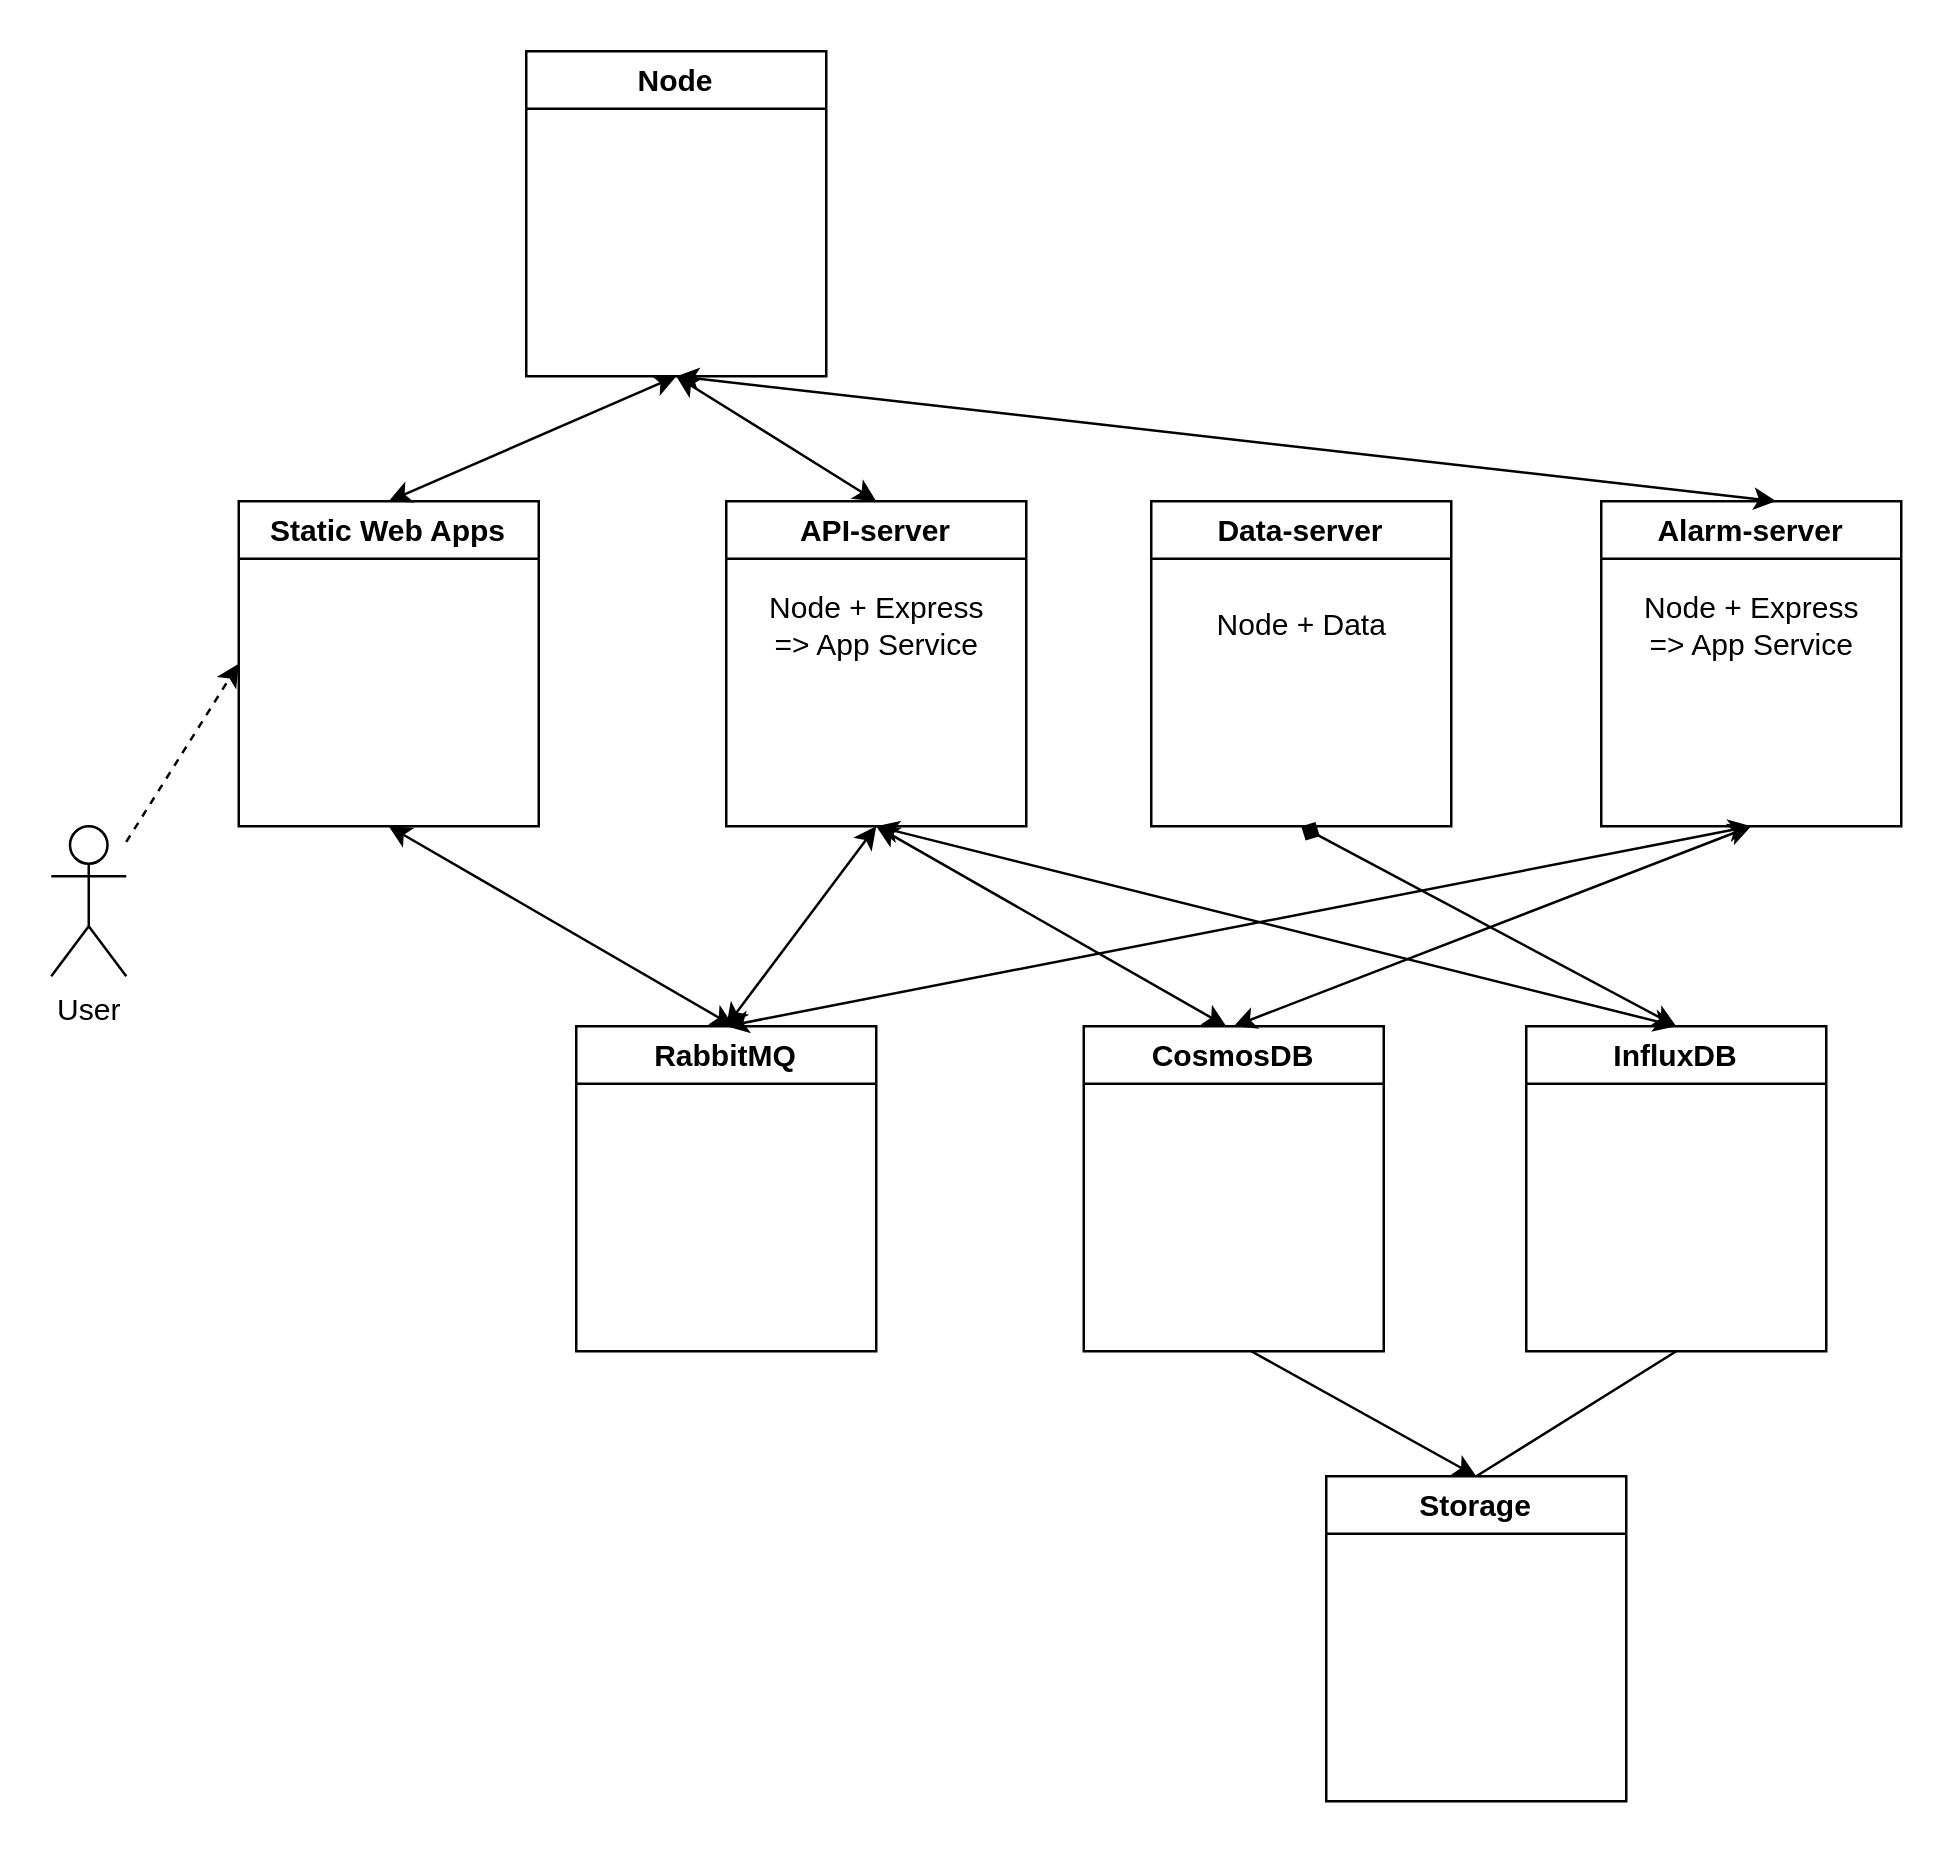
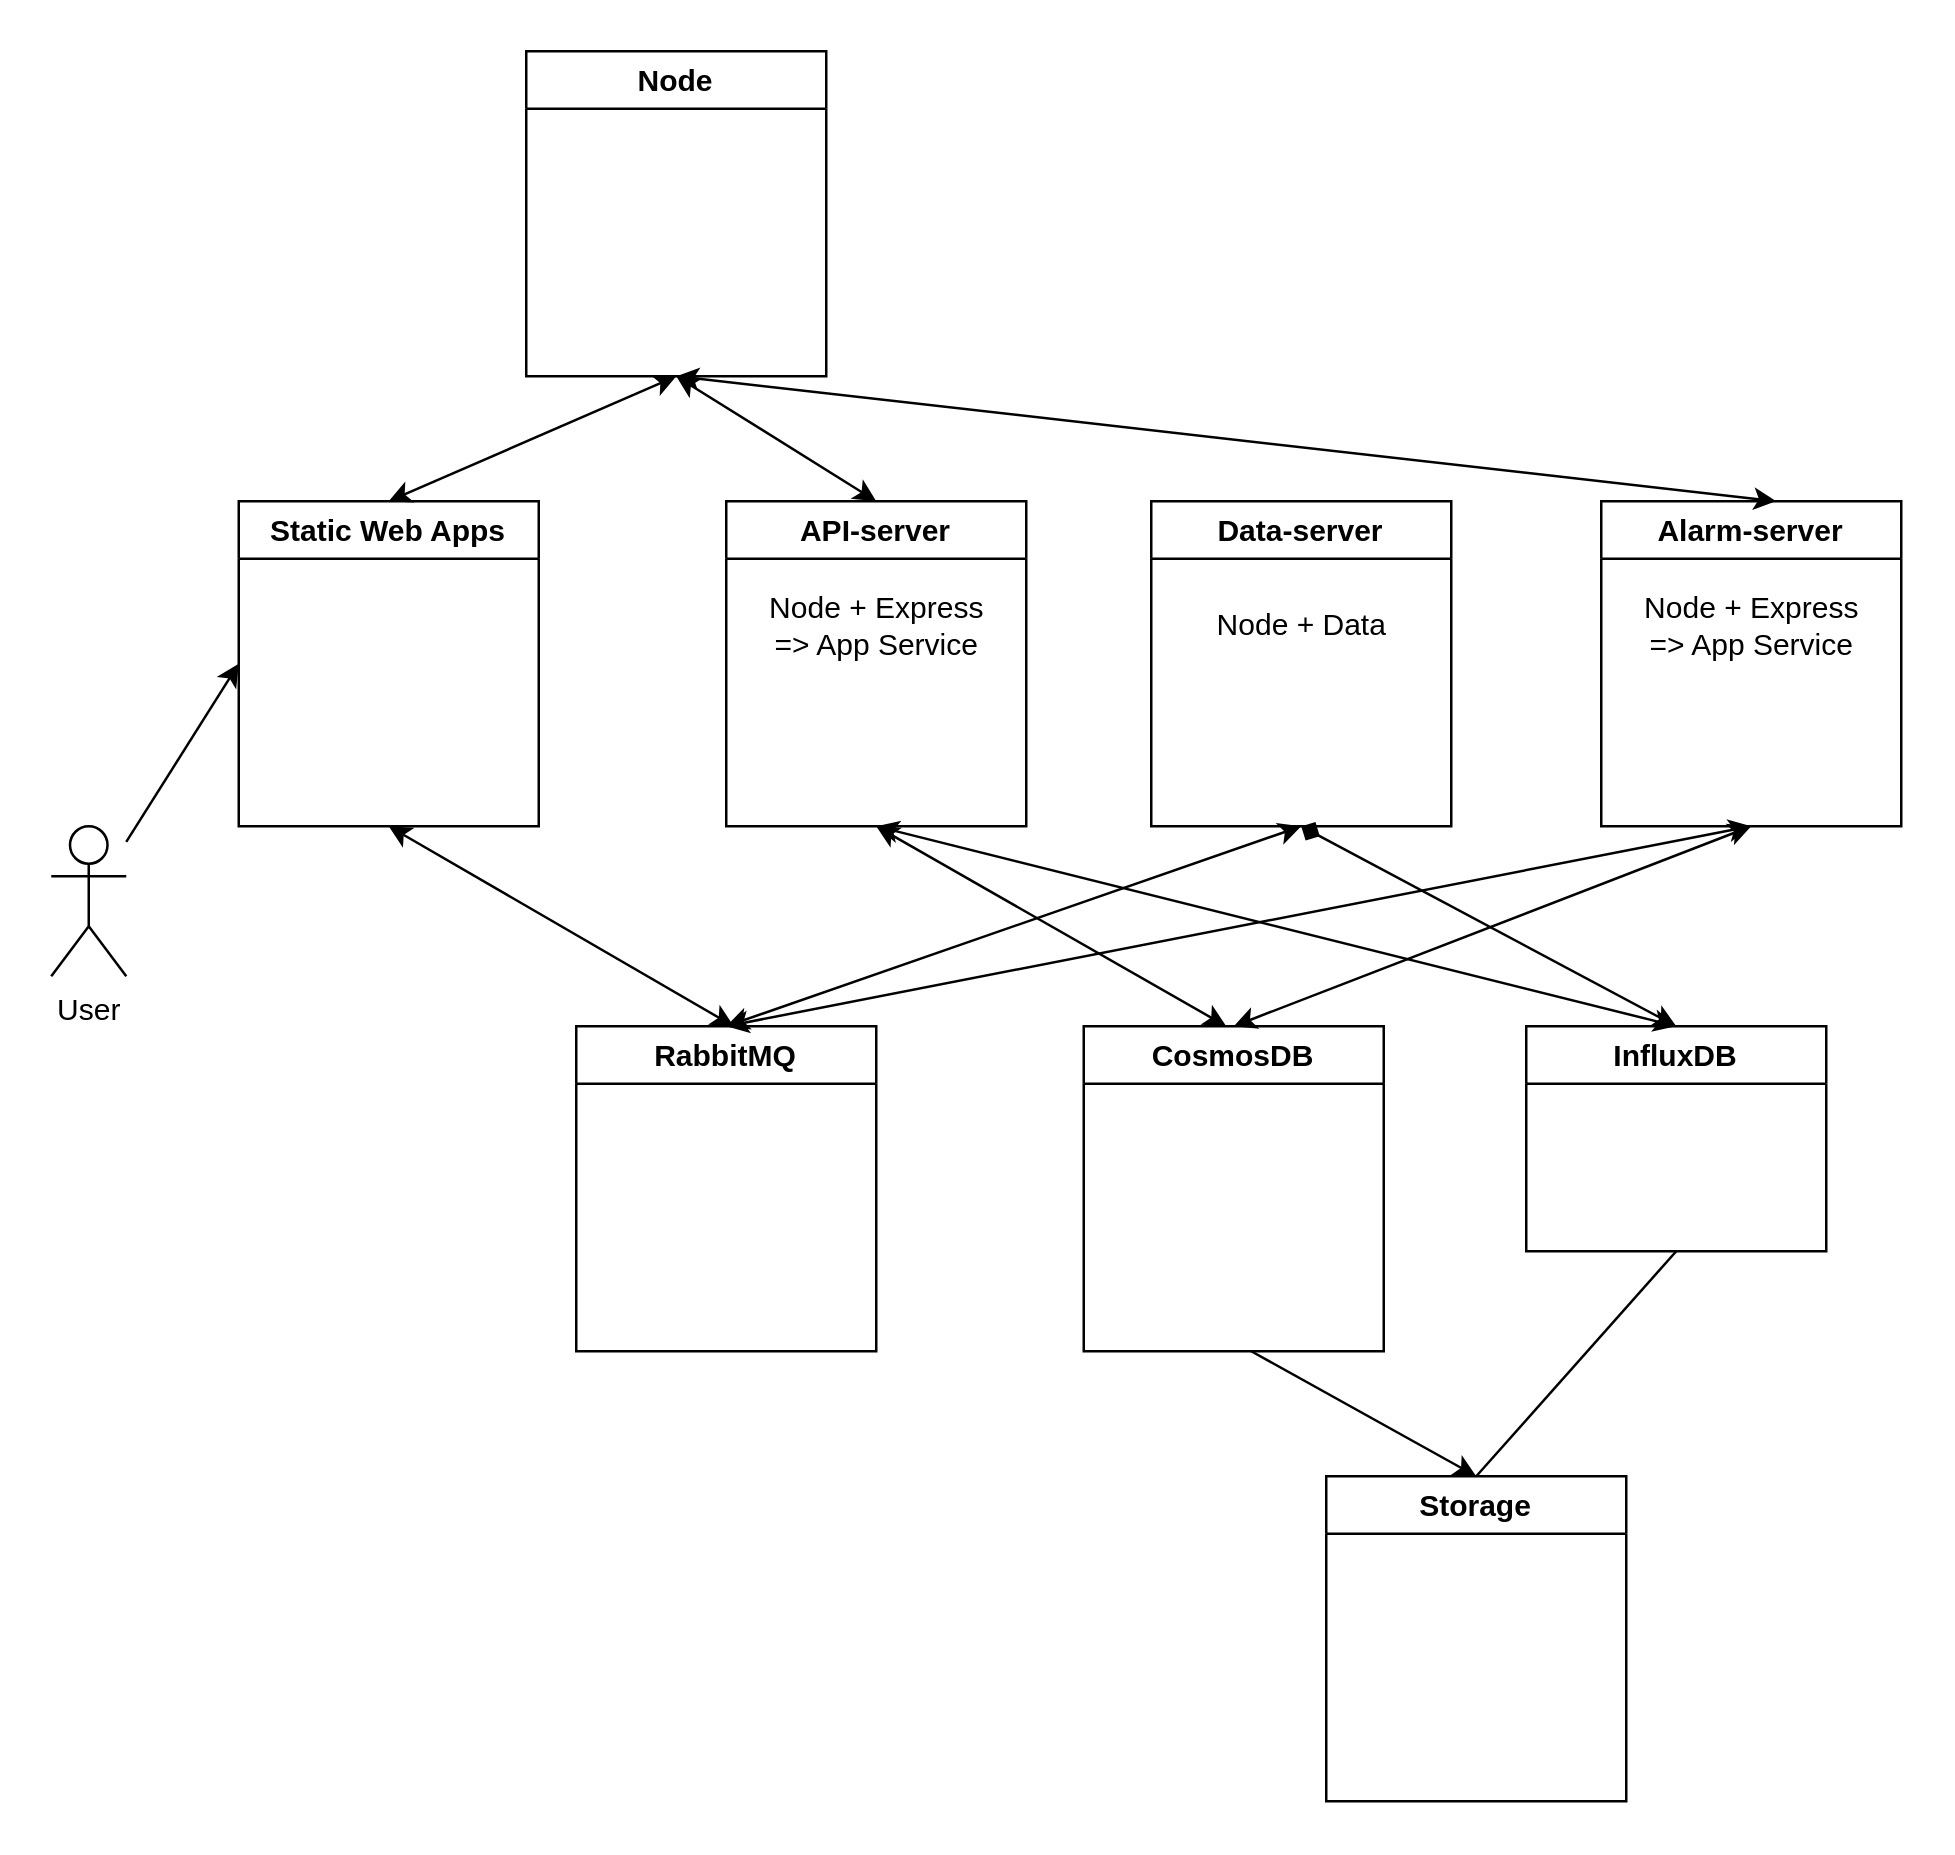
  <mxCell id="0" />
  <mxCell id="1" parent="0" />
  <mxCell id="2" value="API-server" style="swimlane;" vertex="1" parent="1"><mxGeometry x="290" y="200" width="120" height="130" as="geometry" /></mxCell>
  <mxCell id="3" value="Data-server" style="swimlane;" vertex="1" parent="1"><mxGeometry x="460" y="200" width="120" height="130" as="geometry" /></mxCell>
  <mxCell id="4" value="Static Web Apps" style="swimlane;" vertex="1" parent="1"><mxGeometry x="95" y="200" width="120" height="130" as="geometry" /></mxCell>
  <mxCell id="5" value="RabbitMQ" style="swimlane;" vertex="1" parent="1"><mxGeometry x="230" y="410" width="120" height="130" as="geometry" /></mxCell>
  <mxCell id="6" value="CosmosDB" style="swimlane;" vertex="1" parent="1"><mxGeometry x="433" y="410" width="120" height="130" as="geometry" /></mxCell>
- <mxCell id="7" value="InfluxDB" style="swimlane;" vertex="1" parent="1"><mxGeometry x="610" y="410" width="120" height="130" as="geometry" /></mxCell>
+ <mxCell id="7" value="InfluxDB" style="swimlane;" vertex="1" parent="1"><mxGeometry x="610" y="410" width="120" height="90" as="geometry" /></mxCell>
  <mxCell id="8" value="Alarm-server" style="swimlane;" vertex="1" parent="1"><mxGeometry x="640" y="200" width="120" height="130" as="geometry" /></mxCell>
  <mxCell id="9" value="Node + Express&lt;br&gt;=&amp;gt; App Service" style="text;html=1;align=center;verticalAlign=middle;resizable=0;points=[];autosize=1;strokeColor=none;" vertex="1" parent="1"><mxGeometry x="300" y="235" width="100" height="30" as="geometry" /></mxCell>
  <mxCell id="10" value="Node + Data" style="text;html=1;align=center;verticalAlign=middle;resizable=0;points=[];autosize=1;strokeColor=none;" vertex="1" parent="1"><mxGeometry x="470" y="240" width="100" height="20" as="geometry" /></mxCell>
  <mxCell id="11" value="Node + Express&lt;br&gt;=&amp;gt; App Service" style="text;html=1;align=center;verticalAlign=middle;resizable=0;points=[];autosize=1;strokeColor=none;" vertex="1" parent="1"><mxGeometry x="650" y="235" width="100" height="30" as="geometry" /></mxCell>
  <mxCell id="12" value="" style="endArrow=classic;html=1;" edge="1" parent="1"><mxGeometry width="50" height="50" relative="1" as="geometry"><mxPoint x="500" y="540" as="sourcePoint" /><mxPoint x="590" y="590" as="targetPoint" /></mxGeometry></mxCell>
  <mxCell id="13" value="" style="endArrow=none;html=1;exitX=0.5;exitY=1;exitDx=0;exitDy=0;startArrow=none;entryX=0.5;entryY=0;entryDx=0;entryDy=0;" edge="1" parent="1" source="7" target="23"><mxGeometry width="50" height="50" relative="1" as="geometry"><mxPoint x="600" y="540" as="sourcePoint" /><mxPoint x="590" y="620" as="targetPoint" /></mxGeometry></mxCell>
  <mxCell id="14" value="" style="endArrow=diamond;startArrow=classic;html=1;entryX=0.5;entryY=1;entryDx=0;entryDy=0;exitX=0.5;exitY=0;exitDx=0;exitDy=0;" edge="1" parent="1" source="7" target="3"><mxGeometry width="50" height="50" relative="1" as="geometry"><mxPoint x="600" y="540" as="sourcePoint" /><mxPoint x="650" y="490" as="targetPoint" /></mxGeometry></mxCell>
  <mxCell id="15" value="" style="endArrow=classic;startArrow=classic;html=1;entryX=0.5;entryY=1;entryDx=0;entryDy=0;" edge="1" parent="1" target="2"><mxGeometry width="50" height="50" relative="1" as="geometry"><mxPoint x="490" y="410" as="sourcePoint" /><mxPoint x="650" y="490" as="targetPoint" /></mxGeometry></mxCell>
  <mxCell id="16" value="" style="endArrow=classic;startArrow=classic;html=1;exitX=0.5;exitY=0;exitDx=0;exitDy=0;" edge="1" parent="1" source="4"><mxGeometry width="50" height="50" relative="1" as="geometry"><mxPoint x="240" y="270" as="sourcePoint" /><mxPoint x="270" y="150" as="targetPoint" /></mxGeometry></mxCell>
  <mxCell id="17" value="" style="endArrow=classic;startArrow=classic;html=1;entryX=0.5;entryY=1;entryDx=0;entryDy=0;" edge="1" parent="1" target="4"><mxGeometry width="50" height="50" relative="1" as="geometry"><mxPoint x="293" y="410" as="sourcePoint" /><mxPoint x="650" y="490" as="targetPoint" /></mxGeometry></mxCell>
  <mxCell id="18" value="User" style="shape=umlActor;verticalLabelPosition=bottom;verticalAlign=top;html=1;outlineConnect=0;" vertex="1" parent="1"><mxGeometry x="20" y="330" width="30" height="60" as="geometry" /></mxCell>
- <mxCell id="19" value="" style="endArrow=classic;html=1;entryX=0;entryY=0.5;entryDx=0;entryDy=0;dashed=1;" edge="1" parent="1" source="18" target="4"><mxGeometry width="50" height="50" relative="1" as="geometry"><mxPoint x="50" y="260" as="sourcePoint" /><mxPoint x="650" y="490" as="targetPoint" /></mxGeometry></mxCell>
- <mxCell id="20" value="" style="endArrow=classic;startArrow=classic;html=1;exitX=0.5;exitY=0;exitDx=0;exitDy=0;entryX=0.5;entryY=1;entryDx=0;entryDy=0;" edge="1" parent="1" source="5" target="2"><mxGeometry width="50" height="50" relative="1" as="geometry"><mxPoint x="291.96" y="417.01" as="sourcePoint" /><mxPoint x="190" y="340" as="targetPoint" /></mxGeometry></mxCell>
+ <mxCell id="19" value="" style="endArrow=classic;html=1;entryX=0;entryY=0.5;entryDx=0;entryDy=0;" edge="1" parent="1" source="18" target="4"><mxGeometry width="50" height="50" relative="1" as="geometry"><mxPoint x="50" y="260" as="sourcePoint" /><mxPoint x="650" y="490" as="targetPoint" /></mxGeometry></mxCell>
  <mxCell id="21" value="" style="endArrow=classic;startArrow=classic;html=1;exitX=0.5;exitY=0;exitDx=0;exitDy=0;" edge="1" parent="1" source="7"><mxGeometry width="50" height="50" relative="1" as="geometry"><mxPoint x="520" y="420" as="sourcePoint" /><mxPoint x="350" y="330" as="targetPoint" /></mxGeometry></mxCell>
+ <mxCell id="22" value="" style="endArrow=classic;startArrow=classic;html=1;exitX=0.5;exitY=0;exitDx=0;exitDy=0;entryX=0.5;entryY=1;entryDx=0;entryDy=0;" edge="1" parent="1" source="5" target="3"><mxGeometry width="50" height="50" relative="1" as="geometry"><mxPoint x="300" y="420" as="sourcePoint" /><mxPoint x="360" y="340" as="targetPoint" /></mxGeometry></mxCell>
  <mxCell id="23" value="Storage" style="swimlane;" vertex="1" parent="1"><mxGeometry x="530" y="590" width="120" height="130" as="geometry" /></mxCell>
  <mxCell id="24" value="" style="endArrow=classic;startArrow=classic;html=1;entryX=0.5;entryY=1;entryDx=0;entryDy=0;exitX=0.5;exitY=0;exitDx=0;exitDy=0;" edge="1" parent="1" source="5" target="8"><mxGeometry width="50" height="50" relative="1" as="geometry"><mxPoint x="680" y="420" as="sourcePoint" /><mxPoint x="530" y="340" as="targetPoint" /></mxGeometry></mxCell>
  <mxCell id="25" value="" style="endArrow=classic;startArrow=classic;html=1;exitX=0.5;exitY=0;exitDx=0;exitDy=0;" edge="1" parent="1" source="6"><mxGeometry width="50" height="50" relative="1" as="geometry"><mxPoint x="510" y="410" as="sourcePoint" /><mxPoint x="700" y="330" as="targetPoint" /></mxGeometry></mxCell>
  <mxCell id="26" value="Node" style="swimlane;" vertex="1" parent="1"><mxGeometry x="210" y="20" width="120" height="130" as="geometry" /></mxCell>
  <mxCell id="27" value="" style="endArrow=classic;startArrow=classic;html=1;exitX=0.5;exitY=0;exitDx=0;exitDy=0;" edge="1" parent="1" source="2"><mxGeometry width="50" height="50" relative="1" as="geometry"><mxPoint x="190" y="210" as="sourcePoint" /><mxPoint x="270" y="150" as="targetPoint" /></mxGeometry></mxCell>
  <mxCell id="28" value="" style="endArrow=classic;startArrow=classic;html=1;" edge="1" parent="1"><mxGeometry width="50" height="50" relative="1" as="geometry"><mxPoint x="710" y="200" as="sourcePoint" /><mxPoint x="270" y="150" as="targetPoint" /></mxGeometry></mxCell>
